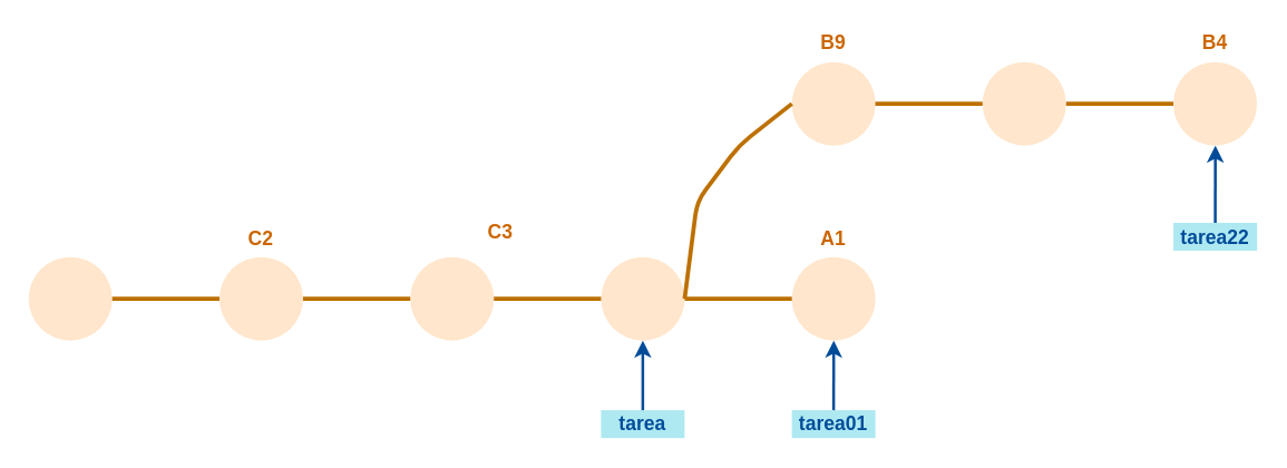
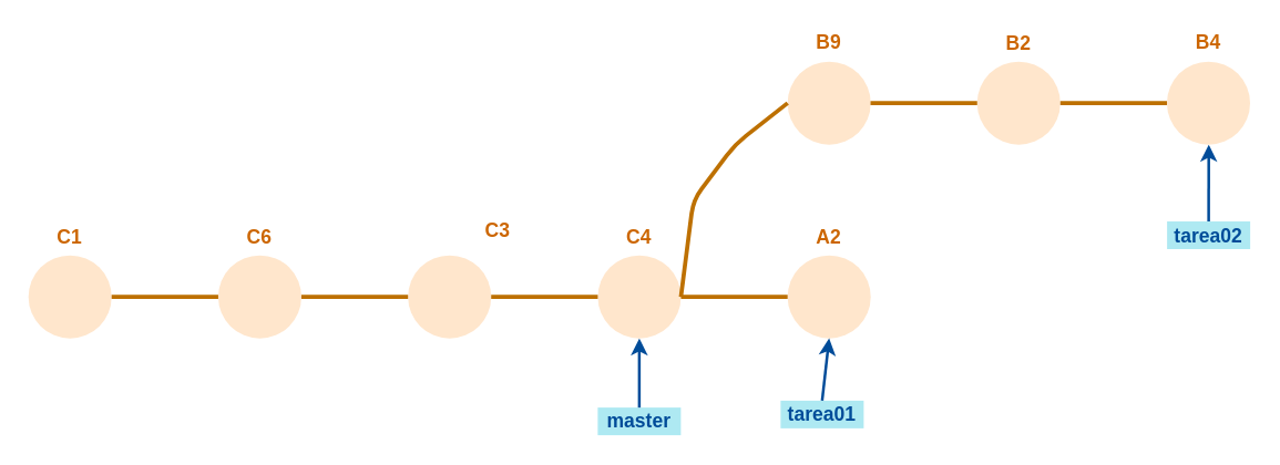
  <mxCell id="0" />
  <mxCell id="1" parent="0" />
  <mxCell id="2" value="" style="ellipse;whiteSpace=wrap;html=1;aspect=fixed;fillColor=#FFE6CC;strokeColor=none;" parent="1" vertex="1"><mxGeometry x="20.059" y="184" width="60" height="60" as="geometry" /></mxCell>
  <mxCell id="3" value="" style="ellipse;whiteSpace=wrap;html=1;aspect=fixed;fillColor=#FFE6CC;strokeColor=none;" parent="1" vertex="1"><mxGeometry x="157.059" y="184" width="60" height="60" as="geometry" /></mxCell>
  <mxCell id="4" value="" style="endArrow=none;html=1;entryX=1;entryY=0.5;entryDx=0;entryDy=0;exitX=0;exitY=0.5;exitDx=0;exitDy=0;endFill=0;fillColor=#f0a30a;strokeColor=#BD7000;strokeWidth=3;" parent="1" source="3" target="2" edge="1"><mxGeometry width="50" height="50" relative="1" as="geometry"><mxPoint x="20.059" y="334" as="sourcePoint" /><mxPoint x="70.059" y="284" as="targetPoint" /></mxGeometry></mxCell>
- <mxCell id="6" value="C2" style="text;html=1;strokeColor=none;fillColor=none;align=center;verticalAlign=middle;whiteSpace=wrap;rounded=0;fontStyle=1;fontSize=14;fontColor=#CC6600;" parent="1" vertex="1"><mxGeometry x="167.059" y="161" width="40" height="20" as="geometry" /></mxCell>
+ <mxCell id="5" value="C1" style="text;html=1;strokeColor=none;fillColor=none;align=center;verticalAlign=middle;whiteSpace=wrap;rounded=0;fontStyle=1;fontSize=14;fontColor=#CC6600;" parent="1" vertex="1"><mxGeometry x="30.059" y="161" width="40" height="20" as="geometry" /></mxCell>
+ <mxCell id="6" value="C6" style="text;html=1;strokeColor=none;fillColor=none;align=center;verticalAlign=middle;whiteSpace=wrap;rounded=0;fontStyle=1;fontSize=14;fontColor=#CC6600;" parent="1" vertex="1"><mxGeometry x="167.059" y="161" width="40" height="20" as="geometry" /></mxCell>
  <mxCell id="7" value="" style="ellipse;whiteSpace=wrap;html=1;aspect=fixed;fillColor=#FFE6CC;strokeColor=none;" parent="1" vertex="1"><mxGeometry x="294.059" y="184" width="60" height="60" as="geometry" /></mxCell>
  <mxCell id="8" value="" style="endArrow=none;html=1;entryX=1;entryY=0.5;entryDx=0;entryDy=0;exitX=0;exitY=0.5;exitDx=0;exitDy=0;endFill=0;fillColor=#f0a30a;strokeColor=#BD7000;strokeWidth=3;" parent="1" source="7" edge="1"><mxGeometry width="50" height="50" relative="1" as="geometry"><mxPoint x="157.059" y="334" as="sourcePoint" /><mxPoint x="217.059" y="214" as="targetPoint" /></mxGeometry></mxCell>
  <mxCell id="9" value="C3" style="text;html=1;strokeColor=none;fillColor=none;align=center;verticalAlign=middle;whiteSpace=wrap;rounded=0;fontStyle=1;fontSize=14;fontColor=#CC6600;" parent="1" vertex="1"><mxGeometry x="339.059" y="156" width="40" height="20" as="geometry" /></mxCell>
  <mxCell id="10" value="" style="ellipse;whiteSpace=wrap;html=1;aspect=fixed;fillColor=#FFE6CC;strokeColor=none;" parent="1" vertex="1"><mxGeometry x="431.059" y="184" width="60" height="60" as="geometry" /></mxCell>
  <mxCell id="11" value="" style="endArrow=none;html=1;entryX=1;entryY=0.5;entryDx=0;entryDy=0;exitX=0;exitY=0.5;exitDx=0;exitDy=0;endFill=0;fillColor=#f0a30a;strokeColor=#BD7000;strokeWidth=3;" parent="1" source="10" edge="1"><mxGeometry width="50" height="50" relative="1" as="geometry"><mxPoint x="294.059" y="334" as="sourcePoint" /><mxPoint x="354.059" y="214" as="targetPoint" /></mxGeometry></mxCell>
- <mxCell id="13" value="tarea" style="text;html=1;strokeColor=none;fillColor=#AEE9F2;align=center;verticalAlign=middle;whiteSpace=wrap;rounded=0;fontStyle=1;fontSize=14;fontColor=#004C99;" parent="1" vertex="1"><mxGeometry x="431" y="294" width="60" height="20" as="geometry" /></mxCell>
+ <mxCell id="12" value="C4" style="text;html=1;strokeColor=none;fillColor=none;align=center;verticalAlign=middle;whiteSpace=wrap;rounded=0;fontStyle=1;fontSize=14;fontColor=#CC6600;" parent="1" vertex="1"><mxGeometry x="441.059" y="161" width="40" height="20" as="geometry" /></mxCell>
+ <mxCell id="13" value="master" style="text;html=1;strokeColor=none;fillColor=#AEE9F2;align=center;verticalAlign=middle;whiteSpace=wrap;rounded=0;fontStyle=1;fontSize=14;fontColor=#004C99;" parent="1" vertex="1"><mxGeometry x="431" y="294" width="60" height="20" as="geometry" /></mxCell>
  <mxCell id="14" value="" style="endArrow=classic;html=1;strokeColor=#004C99;fillColor=#FFB366;fontColor=#07733D;exitX=0.5;exitY=0;exitDx=0;exitDy=0;entryX=0.5;entryY=1;entryDx=0;entryDy=0;strokeWidth=2;" parent="1" source="13" edge="1"><mxGeometry width="50" height="50" relative="1" as="geometry"><mxPoint x="471" y="134" as="sourcePoint" /><mxPoint x="461" y="244" as="targetPoint" /></mxGeometry></mxCell>
- <mxCell id="15" value="tarea01" style="text;html=1;strokeColor=none;fillColor=#AEE9F2;align=center;verticalAlign=middle;whiteSpace=wrap;rounded=0;fontStyle=1;fontSize=14;fontColor=#004C99;labelBorderColor=none;" parent="1" vertex="1"><mxGeometry x="568" y="294" width="60" height="20" as="geometry" /></mxCell>
+ <mxCell id="15" value="tarea01" style="text;html=1;strokeColor=none;fillColor=#AEE9F2;align=center;verticalAlign=middle;whiteSpace=wrap;rounded=0;fontStyle=1;fontSize=14;fontColor=#004C99;labelBorderColor=none;" parent="1" vertex="1"><mxGeometry x="563" y="289" width="60" height="20" as="geometry" /></mxCell>
  <mxCell id="16" value="" style="ellipse;whiteSpace=wrap;html=1;aspect=fixed;fillColor=#FFE6CC;strokeColor=none;" parent="1" vertex="1"><mxGeometry x="568.059" y="184" width="60" height="60" as="geometry" /></mxCell>
  <mxCell id="17" value="" style="endArrow=none;html=1;entryX=1;entryY=0.5;entryDx=0;entryDy=0;exitX=0;exitY=0.5;exitDx=0;exitDy=0;endFill=0;fillColor=#f0a30a;strokeColor=#BD7000;strokeWidth=3;" parent="1" source="16" edge="1"><mxGeometry width="50" height="50" relative="1" as="geometry"><mxPoint x="431.059" y="334" as="sourcePoint" /><mxPoint x="491.059" y="214" as="targetPoint" /></mxGeometry></mxCell>
- <mxCell id="18" value="A1" style="text;html=1;strokeColor=none;fillColor=none;align=center;verticalAlign=middle;whiteSpace=wrap;rounded=0;fontStyle=1;fontSize=14;fontColor=#CC6600;" parent="1" vertex="1"><mxGeometry x="578.059" y="161" width="40" height="20" as="geometry" /></mxCell>
+ <mxCell id="18" value="A2" style="text;html=1;strokeColor=none;fillColor=none;align=center;verticalAlign=middle;whiteSpace=wrap;rounded=0;fontStyle=1;fontSize=14;fontColor=#CC6600;" parent="1" vertex="1"><mxGeometry x="578.059" y="161" width="40" height="20" as="geometry" /></mxCell>
  <mxCell id="19" value="" style="endArrow=classic;html=1;strokeColor=#004C99;fillColor=#FFB366;fontColor=#07733D;exitX=0.5;exitY=0;exitDx=0;exitDy=0;entryX=0.5;entryY=1;entryDx=0;entryDy=0;strokeWidth=2;" parent="1" source="15" target="16" edge="1"><mxGeometry width="50" height="50" relative="1" as="geometry"><mxPoint x="471" y="304" as="sourcePoint" /><mxPoint x="471" y="254" as="targetPoint" /></mxGeometry></mxCell>
- <mxCell id="20" value="tarea22" style="text;html=1;strokeColor=none;fillColor=#AEE9F2;align=center;verticalAlign=middle;whiteSpace=wrap;rounded=0;fontStyle=1;fontSize=14;fontColor=#004C99;labelBorderColor=none;" parent="1" vertex="1"><mxGeometry x="842" y="159.5" width="60" height="20" as="geometry" /></mxCell>
+ <mxCell id="20" value="tarea02" style="text;html=1;strokeColor=none;fillColor=#AEE9F2;align=center;verticalAlign=middle;whiteSpace=wrap;rounded=0;fontStyle=1;fontSize=14;fontColor=#004C99;labelBorderColor=none;" parent="1" vertex="1"><mxGeometry x="842" y="159.5" width="60" height="20" as="geometry" /></mxCell>
  <mxCell id="21" value="" style="ellipse;whiteSpace=wrap;html=1;aspect=fixed;fillColor=#FFE6CC;strokeColor=none;" parent="1" vertex="1"><mxGeometry x="568.059" y="44" width="60" height="60" as="geometry" /></mxCell>
  <mxCell id="22" value="B9" style="text;html=1;strokeColor=none;fillColor=none;align=center;verticalAlign=middle;whiteSpace=wrap;rounded=0;fontStyle=1;fontSize=14;fontColor=#CC6600;" parent="1" vertex="1"><mxGeometry x="578.059" y="20" width="40" height="20" as="geometry" /></mxCell>
  <mxCell id="23" value="" style="endArrow=classic;html=1;strokeColor=#004C99;fillColor=#FFB366;fontColor=#07733D;exitX=0.5;exitY=0;exitDx=0;exitDy=0;strokeWidth=2;" parent="1" source="20" edge="1"><mxGeometry width="50" height="50" relative="1" as="geometry"><mxPoint x="745" y="304" as="sourcePoint" /><mxPoint x="872.059" y="104" as="targetPoint" /></mxGeometry></mxCell>
  <mxCell id="24" value="" style="endArrow=none;html=1;entryX=1;entryY=0.5;entryDx=0;entryDy=0;exitX=0;exitY=0.5;exitDx=0;exitDy=0;endFill=0;fillColor=#f0a30a;strokeColor=#BD7000;strokeWidth=3;" parent="1" source="21" target="10" edge="1"><mxGeometry width="50" height="50" relative="1" as="geometry"><mxPoint x="578.059" y="224" as="sourcePoint" /><mxPoint x="501.059" y="224" as="targetPoint" /><Array as="points"><mxPoint x="530" y="104" /><mxPoint x="500" y="144" /></Array></mxGeometry></mxCell>
  <mxCell id="25" value="" style="ellipse;whiteSpace=wrap;html=1;aspect=fixed;fillColor=#FFE6CC;strokeColor=none;" parent="1" vertex="1"><mxGeometry x="704.912" y="44" width="60" height="60" as="geometry" /></mxCell>
  <mxCell id="26" value="" style="endArrow=none;html=1;entryX=1;entryY=0.5;entryDx=0;entryDy=0;exitX=0;exitY=0.5;exitDx=0;exitDy=0;endFill=0;fillColor=#f0a30a;strokeColor=#BD7000;strokeWidth=3;" parent="1" source="25" edge="1"><mxGeometry width="50" height="50" relative="1" as="geometry"><mxPoint x="567.912" y="194" as="sourcePoint" /><mxPoint x="627.912" y="74" as="targetPoint" /></mxGeometry></mxCell>
+ <mxCell id="27" value="B2" style="text;html=1;strokeColor=none;fillColor=none;align=center;verticalAlign=middle;whiteSpace=wrap;rounded=0;fontStyle=1;fontSize=14;fontColor=#CC6600;" parent="1" vertex="1"><mxGeometry x="714.912" y="21" width="40" height="20" as="geometry" /></mxCell>
  <mxCell id="28" value="" style="ellipse;whiteSpace=wrap;html=1;aspect=fixed;fillColor=#FFE6CC;strokeColor=none;" vertex="1" parent="1"><mxGeometry x="841.912" y="44" width="60" height="60" as="geometry" /></mxCell>
  <mxCell id="29" value="" style="endArrow=none;html=1;entryX=1;entryY=0.5;entryDx=0;entryDy=0;exitX=0;exitY=0.5;exitDx=0;exitDy=0;endFill=0;fillColor=#f0a30a;strokeColor=#BD7000;strokeWidth=3;" edge="1" parent="1" source="28"><mxGeometry width="50" height="50" relative="1" as="geometry"><mxPoint x="704.912" y="194" as="sourcePoint" /><mxPoint x="764.912" y="74" as="targetPoint" /></mxGeometry></mxCell>
  <mxCell id="30" value="B4" style="text;html=1;strokeColor=none;fillColor=none;align=center;verticalAlign=middle;whiteSpace=wrap;rounded=0;fontStyle=1;fontSize=14;fontColor=#CC6600;" vertex="1" parent="1"><mxGeometry x="851.912" y="20" width="40" height="20" as="geometry" /></mxCell>
